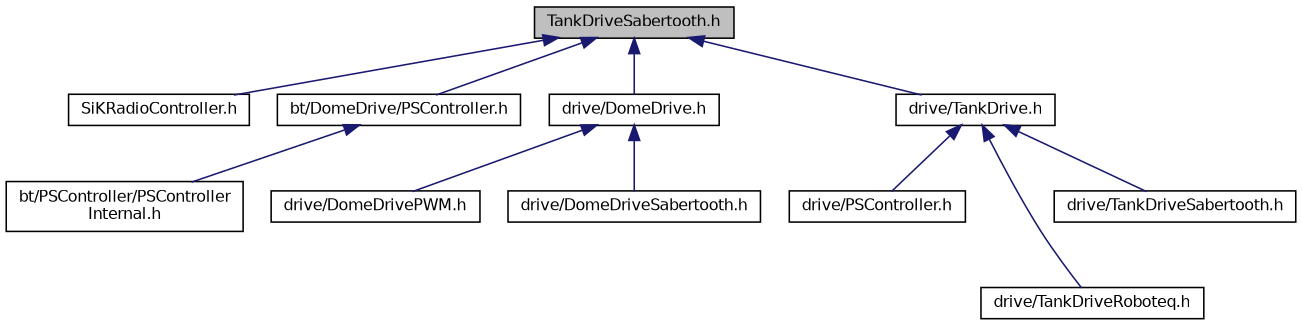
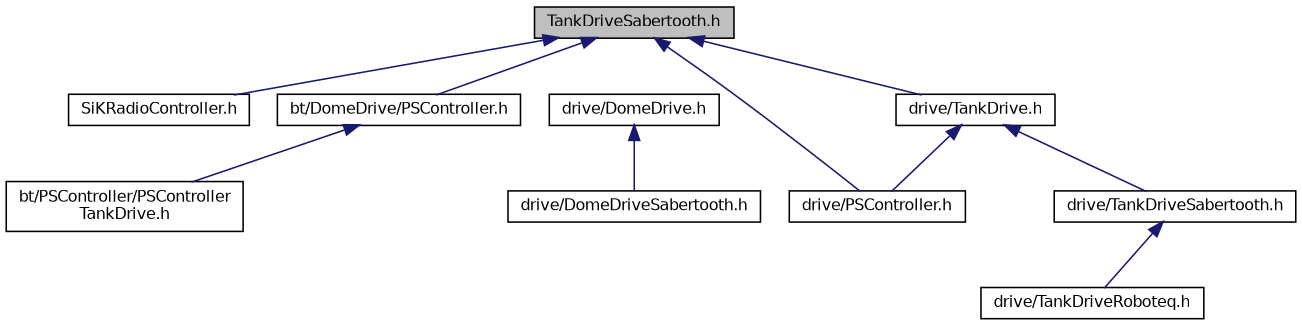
  digraph {
    node [color=black fillcolor=white fontname=Helvetica fontsize=10 shape=record style=filled]
    edge [color=midnightblue dir=back fontname=Helvetica fontsize=10 labelfontname=Helvetica labelfontsize=10 style=solid]
    n1 [fillcolor=grey75 fontcolor=black height=0.2 label="TankDriveSabertooth.h" width=0.4]
    n2 [height=0.2 label="SiKRadioController.h" width=0.4]
    n3 [height=0.2 label="bt/DomeDrive/PSController.h" width=0.4]
    n4 [height=0.2 label="drive/DomeDrive.h" width=0.4]
    n5 [height=0.2 label="drive/TankDrive.h" width=0.4]
-   n6 [height=0.2 label="bt/PSController/PSController\lInternal.h" width=0.4]
-   n7 [height=0.2 label="drive/DomeDrivePWM.h" width=0.4]
+   n6 [height=0.2 label="bt/PSController/PSController\lTankDrive.h" width=0.4]
    n8 [height=0.2 label="drive/DomeDriveSabertooth.h" width=0.4]
    n9 [height=0.2 label="drive/PSController.h" width=0.4]
    n10 [height=0.2 label="drive/TankDriveRoboteq.h" width=0.4]
    n11 [height=0.2 label="drive/TankDriveSabertooth.h" width=0.4]
    n1 -> n2
    n1 -> n3
-   n1 -> n4
+   n1 -> n9
    n1 -> n5
    n3 -> n6
-   n4 -> n7
    n4 -> n8
    n5 -> n9
-   n5 -> n10
+   n11 -> n10
    n5 -> n11
  }
